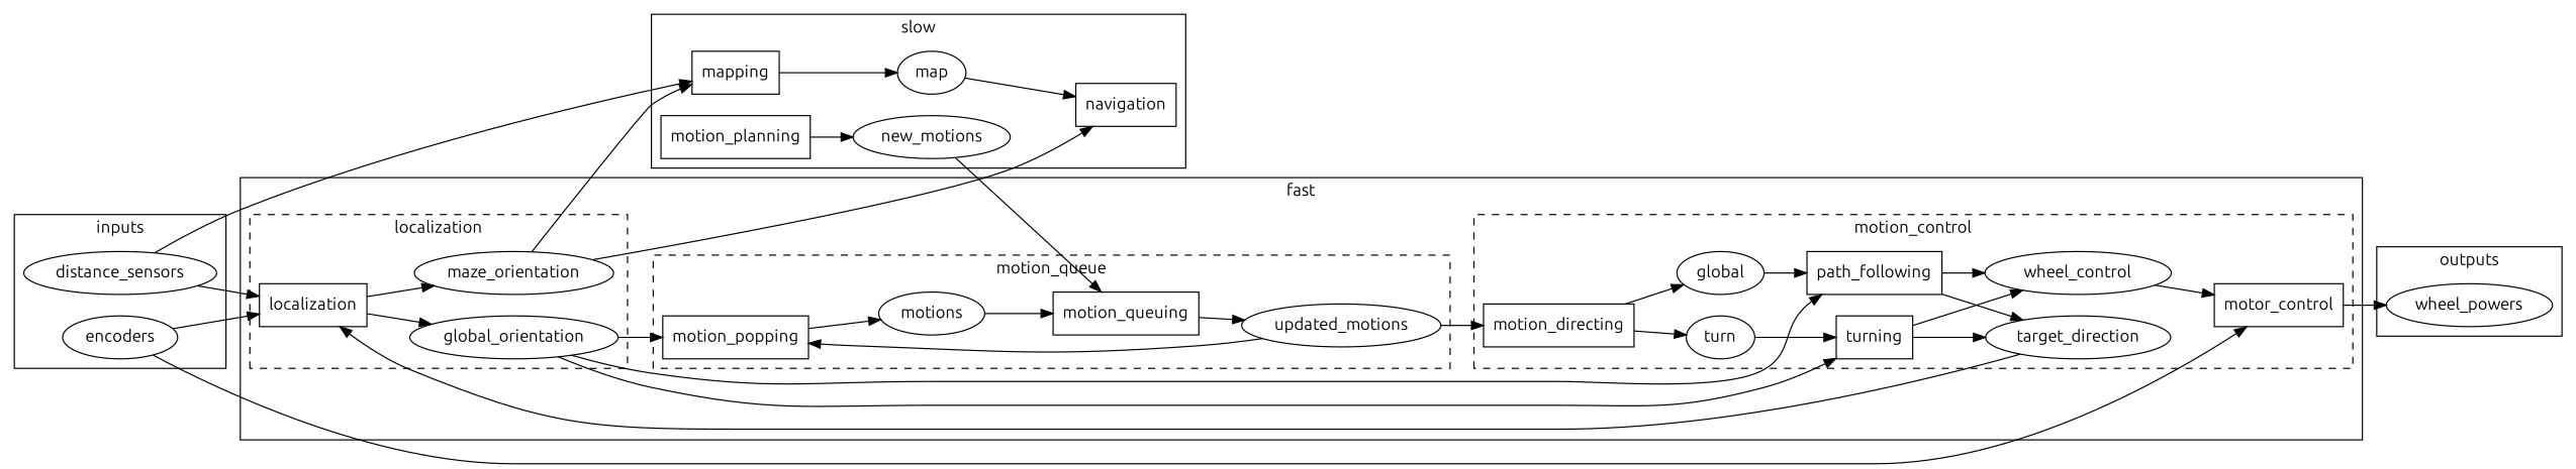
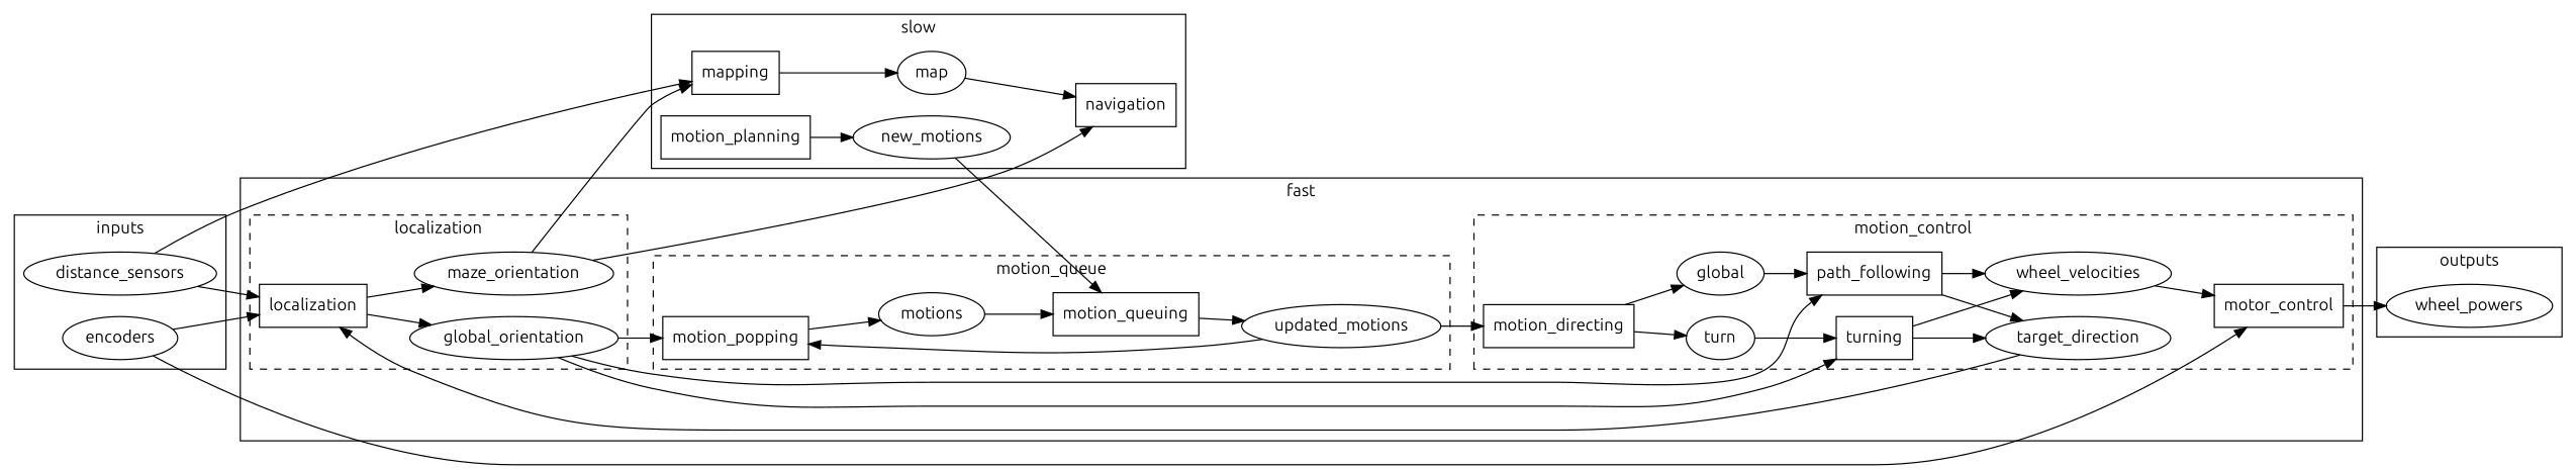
  digraph {
    fontname=Ubuntu
    rankdir=LR
    node [fontname=Ubuntu]
    edge [fontname=Ubuntu]
    wheel_powers
    distance_sensors
    encoders
    localization [shape=box]
    global_orientation
    maze_orientation
    motion_popping [shape=box]
    motions
    motion_queuing [shape=box]
    updated_motions
    motor_control [shape=box]
    path_following [shape=box]
    turning [shape=box]
    motion_directing [shape=box]
    n15 [label=global]
    turn
-   wheel_velocities [label=wheel_control]
+   wheel_velocities
    target_direction
    mapping [shape=box]
    navigation [shape=box]
    map
    motion_planning [shape=box]
    new_motions
    subgraph cluster_1 {
      label=outputs
      rank=sink
      wheel_powers
    }
    subgraph cluster_2 {
      label=inputs
      rank=source
      distance_sensors
      encoders
    }
    subgraph cluster_3 {
      label=fast
      subgraph cluster_4 {
        label=localization
        style=dashed
        localization
        global_orientation
        maze_orientation
      }
      subgraph cluster_5 {
        label=motion_queue
        style=dashed
        motion_popping
        motions
        motion_queuing
        updated_motions
      }
      subgraph cluster_6 {
        label=motion_control
        style=dashed
        motor_control
        path_following
        turning
        motion_directing
        n15
        turn
        wheel_velocities
        target_direction
      }
    }
    subgraph cluster_7 {
      label=slow
      mapping
      navigation
      map
      motion_planning
      new_motions
    }
    distance_sensors -> localization
    distance_sensors -> mapping
    encoders -> localization
    encoders -> motor_control
    localization -> global_orientation
    localization -> maze_orientation
    global_orientation -> motion_popping
    global_orientation -> path_following
    global_orientation -> turning
    maze_orientation -> mapping
    maze_orientation -> navigation
    motion_popping -> motions
    motions -> motion_queuing
    motion_queuing -> updated_motions
    updated_motions -> motion_popping
    updated_motions -> motion_directing
    motor_control -> wheel_powers
    path_following -> wheel_velocities
    path_following -> target_direction
    turning -> wheel_velocities
    turning -> target_direction
    motion_directing -> n15
    motion_directing -> turn
    n15 -> path_following
    turn -> turning
    wheel_velocities -> motor_control
    target_direction -> localization [weight=0]
    mapping -> map
    map -> navigation
    motion_planning -> new_motions
    new_motions -> motion_queuing
  }
